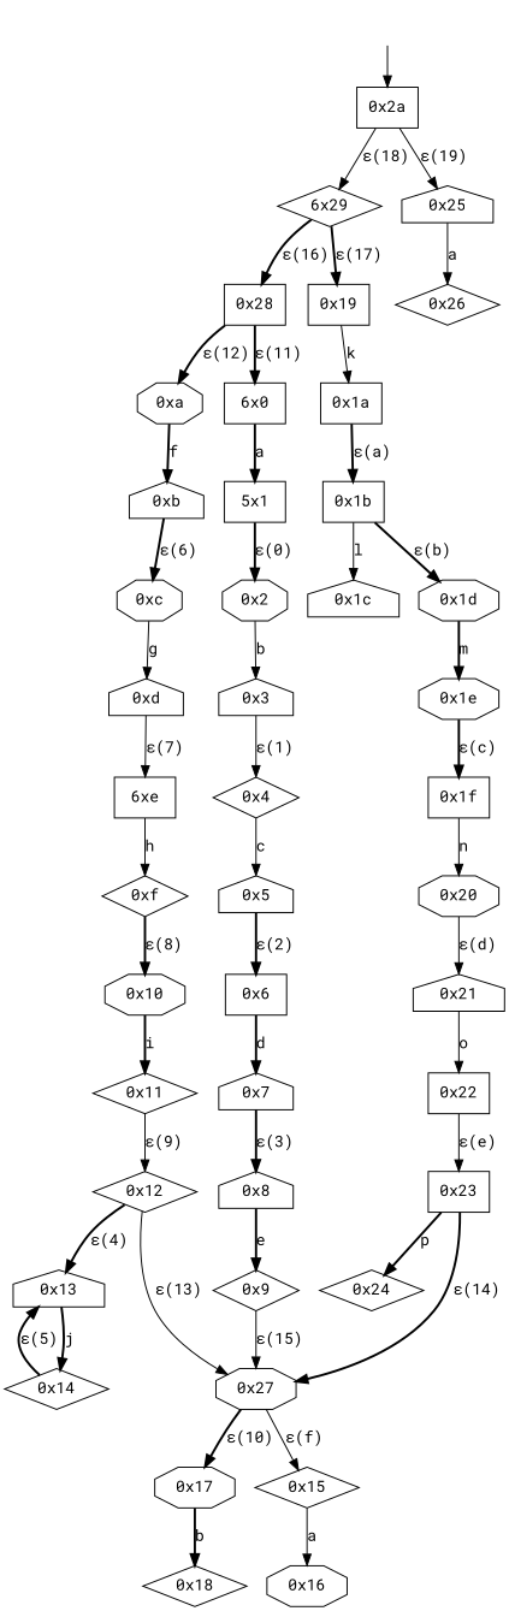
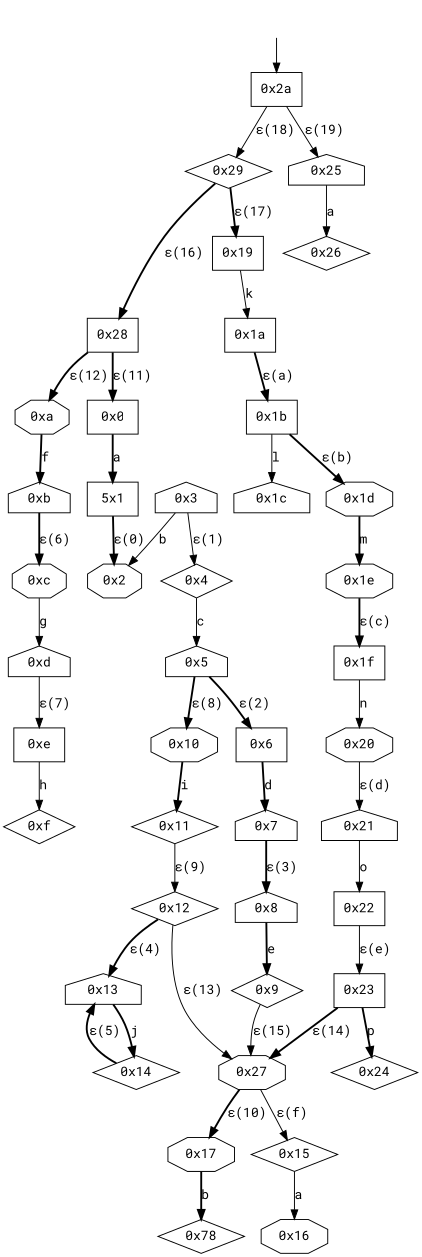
  digraph {
    fontname="Roboto Mono"
    node [fontname="Roboto Mono" shape=box]
    edge [fontname="Roboto Mono" style=bold]
    fake [style=invisible shape=""]
    "0x2a" [root=true]
-   "0x29" [shape=diamond label="6x29"]
+   "0x29" [shape=diamond]
    "0x25" [shape=house]
    "0x1c" [shape=house]
    "0x1b"
    "0x1d" [shape=octagon]
    "0x19"
    "0x28"
    "0x1a"
    "0xa" [shape=octagon]
-   "0x0" [label="6x0"]
+   "0x0"
    "0x26" [shape=diamond]
    "0x21" [shape=house]
    "0x22"
    "0x23"
    "0xf" [shape=diamond]
-   "0xe" [label="6xe"]
+   "0xe"
    "0x10" [shape=octagon]
    "0xb" [shape=house]
    "0xc" [shape=octagon]
    "0x2" [shape=octagon]
    "0x3" [shape=house]
    "0x4" [shape=diamond]
    "0x16" [shape=octagon]
    "0xd" [shape=house]
    "0x11" [shape=diamond]
    "0x8" [shape=house]
    "0x9" [shape=diamond]
    "0x27" [shape=octagon]
    "0x24" [shape=diamond]
    "0x1e" [shape=octagon]
-   "0x18" [shape=diamond]
+   "0x18" [shape=diamond label="0x78"]
    "0x17" [shape=octagon]
    "0x7" [shape=house]
    "0x6"
    "0x13" [shape=house]
    "0x14" [shape=diamond]
    "0x15" [shape=diamond]
    n40 [label="5x1"]
    "0x12" [shape=diamond]
    "0x1f"
    "0x20" [shape=octagon]
    "0x5" [shape=house]
    fake -> "0x2a" [style=solid]
    "0x2a" -> "0x29" [label="ε(18)" style=solid]
    "0x2a" -> "0x25" [label="ε(19)" style=solid]
    "0x29" -> "0x19" [label="ε(17)"]
    "0x29" -> "0x28" [label="ε(16)"]
    "0x25" -> "0x26" [label=a style=solid]
    "0x1b" -> "0x1c" [label=l style=solid]
    "0x1b" -> "0x1d" [label="ε(b)"]
    "0x1d" -> "0x1e" [label=m]
    "0x19" -> "0x1a" [label=k style=solid]
    "0x28" -> "0xa" [label="ε(12)"]
    "0x28" -> "0x0" [label="ε(11)"]
    "0x1a" -> "0x1b" [label="ε(a)"]
    "0xa" -> "0xb" [label=f]
    "0x0" -> n40 [label=a]
    "0x21" -> "0x22" [label=o style=solid]
    "0x22" -> "0x23" [label="ε(e)" style=solid]
    "0x23" -> "0x27" [label="ε(14)"]
    "0x23" -> "0x24" [label=p]
-   "0xf" -> "0x10" [label="ε(8)"]
+   "0x5" -> "0x10" [label="ε(8)"]
    "0xe" -> "0xf" [label=h style=solid]
    "0x10" -> "0x11" [label=i]
    "0xb" -> "0xc" [label="ε(6)"]
    "0xc" -> "0xd" [label=g style=solid]
-   "0x2" -> "0x3" [label=b style=solid]
+   "0x3" -> "0x2" [label=b style=solid]
    "0x3" -> "0x4" [label="ε(1)" style=solid]
    "0x4" -> "0x5" [label=c style=solid]
    "0xd" -> "0xe" [label="ε(7)" style=solid]
    "0x11" -> "0x12" [label="ε(9)" style=solid]
    "0x8" -> "0x9" [label=e]
    "0x9" -> "0x27" [label="ε(15)" style=solid]
    "0x27" -> "0x17" [label="ε(10)"]
    "0x27" -> "0x15" [label="ε(f)" style=solid]
    "0x1e" -> "0x1f" [label="ε(c)"]
    "0x17" -> "0x18" [label=b]
    "0x7" -> "0x8" [label="ε(3)"]
    "0x6" -> "0x7" [label=d]
    "0x13" -> "0x14" [label=j]
    "0x14" -> "0x13" [label="ε(5)"]
    "0x15" -> "0x16" [label=a style=solid]
    n40 -> "0x2" [label="ε(0)"]
    "0x12" -> "0x27" [label="ε(13)" style=solid]
    "0x12" -> "0x13" [label="ε(4)"]
    "0x1f" -> "0x20" [label=n style=solid]
    "0x20" -> "0x21" [label="ε(d)" style=solid]
    "0x5" -> "0x6" [label="ε(2)"]
  }
